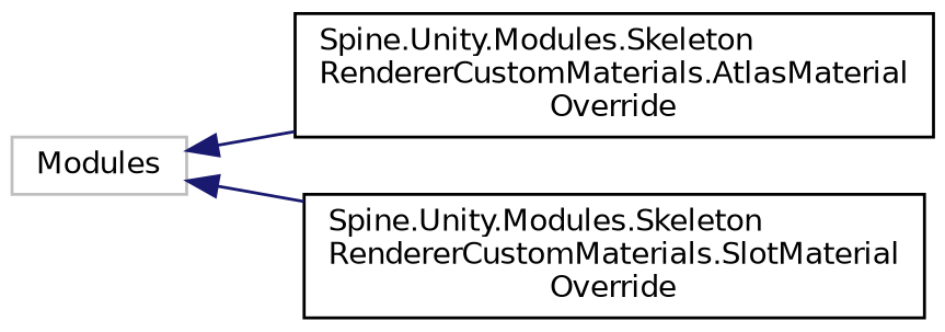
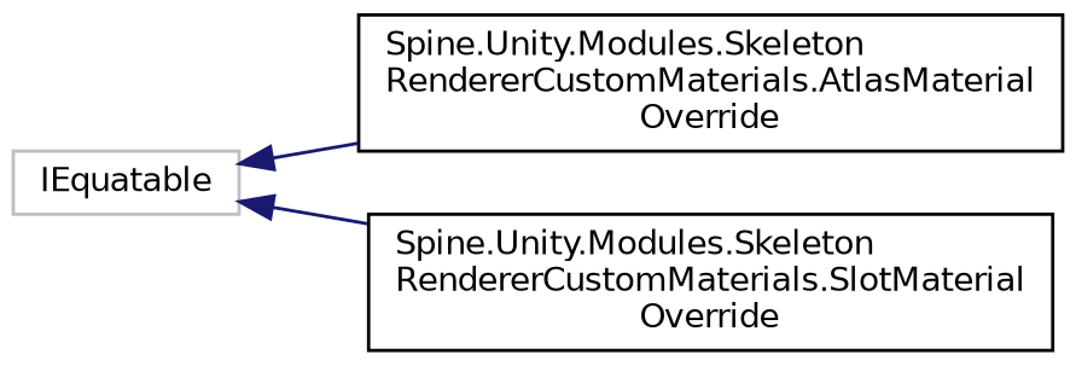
  digraph {
    rankdir=LR
    node [color=black fillcolor=white fontname=Helvetica fontsize=10 shape=record style=filled]
    edge [color=midnightblue dir=back fontname=Helvetica fontsize=10 labelfontname=Helvetica labelfontsize=10 style=solid]
-   n1 [color=grey75 height=0.2 label=Modules width=0.4]
+   n1 [color=grey75 height=0.2 label=IEquatable width=0.4]
    n2 [height=0.2 label="Spine.Unity.Modules.Skeleton\lRendererCustomMaterials.AtlasMaterial\lOverride" width=0.4]
    n3 [height=0.2 label="Spine.Unity.Modules.Skeleton\lRendererCustomMaterials.SlotMaterial\lOverride" width=0.4]
    n1 -> n2
    n1 -> n3
  }
